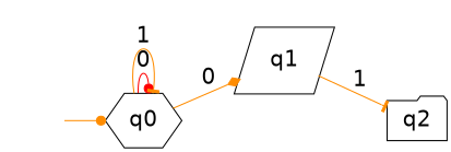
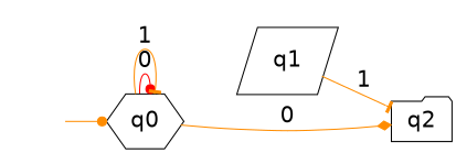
  digraph {
    fontname="DejaVu Sans"
    rankdir=LR
    node [fontname="DejaVu Sans" fontsize=20]
    edge [arrowhead=dot color=darkorange fontname="DejaVu Sans" fontsize="20pt"]
    "" [shape=plaintext]
    n2 [label=q0 shape=hexagon]
    n3 [label=q1 shape=parallelogram]
    n4 [label=q2 shape=folder]
    "" -> n2
    n2 -> n2 [color=red label=0]
    n2 -> n2 [arrowhead=tee label=1]
-   n2 -> n3 [arrowhead=diamond label=0]
+   n2 -> n4 [arrowhead=diamond label=0]
    n3 -> n4 [arrowhead=tee label=1]
  }
